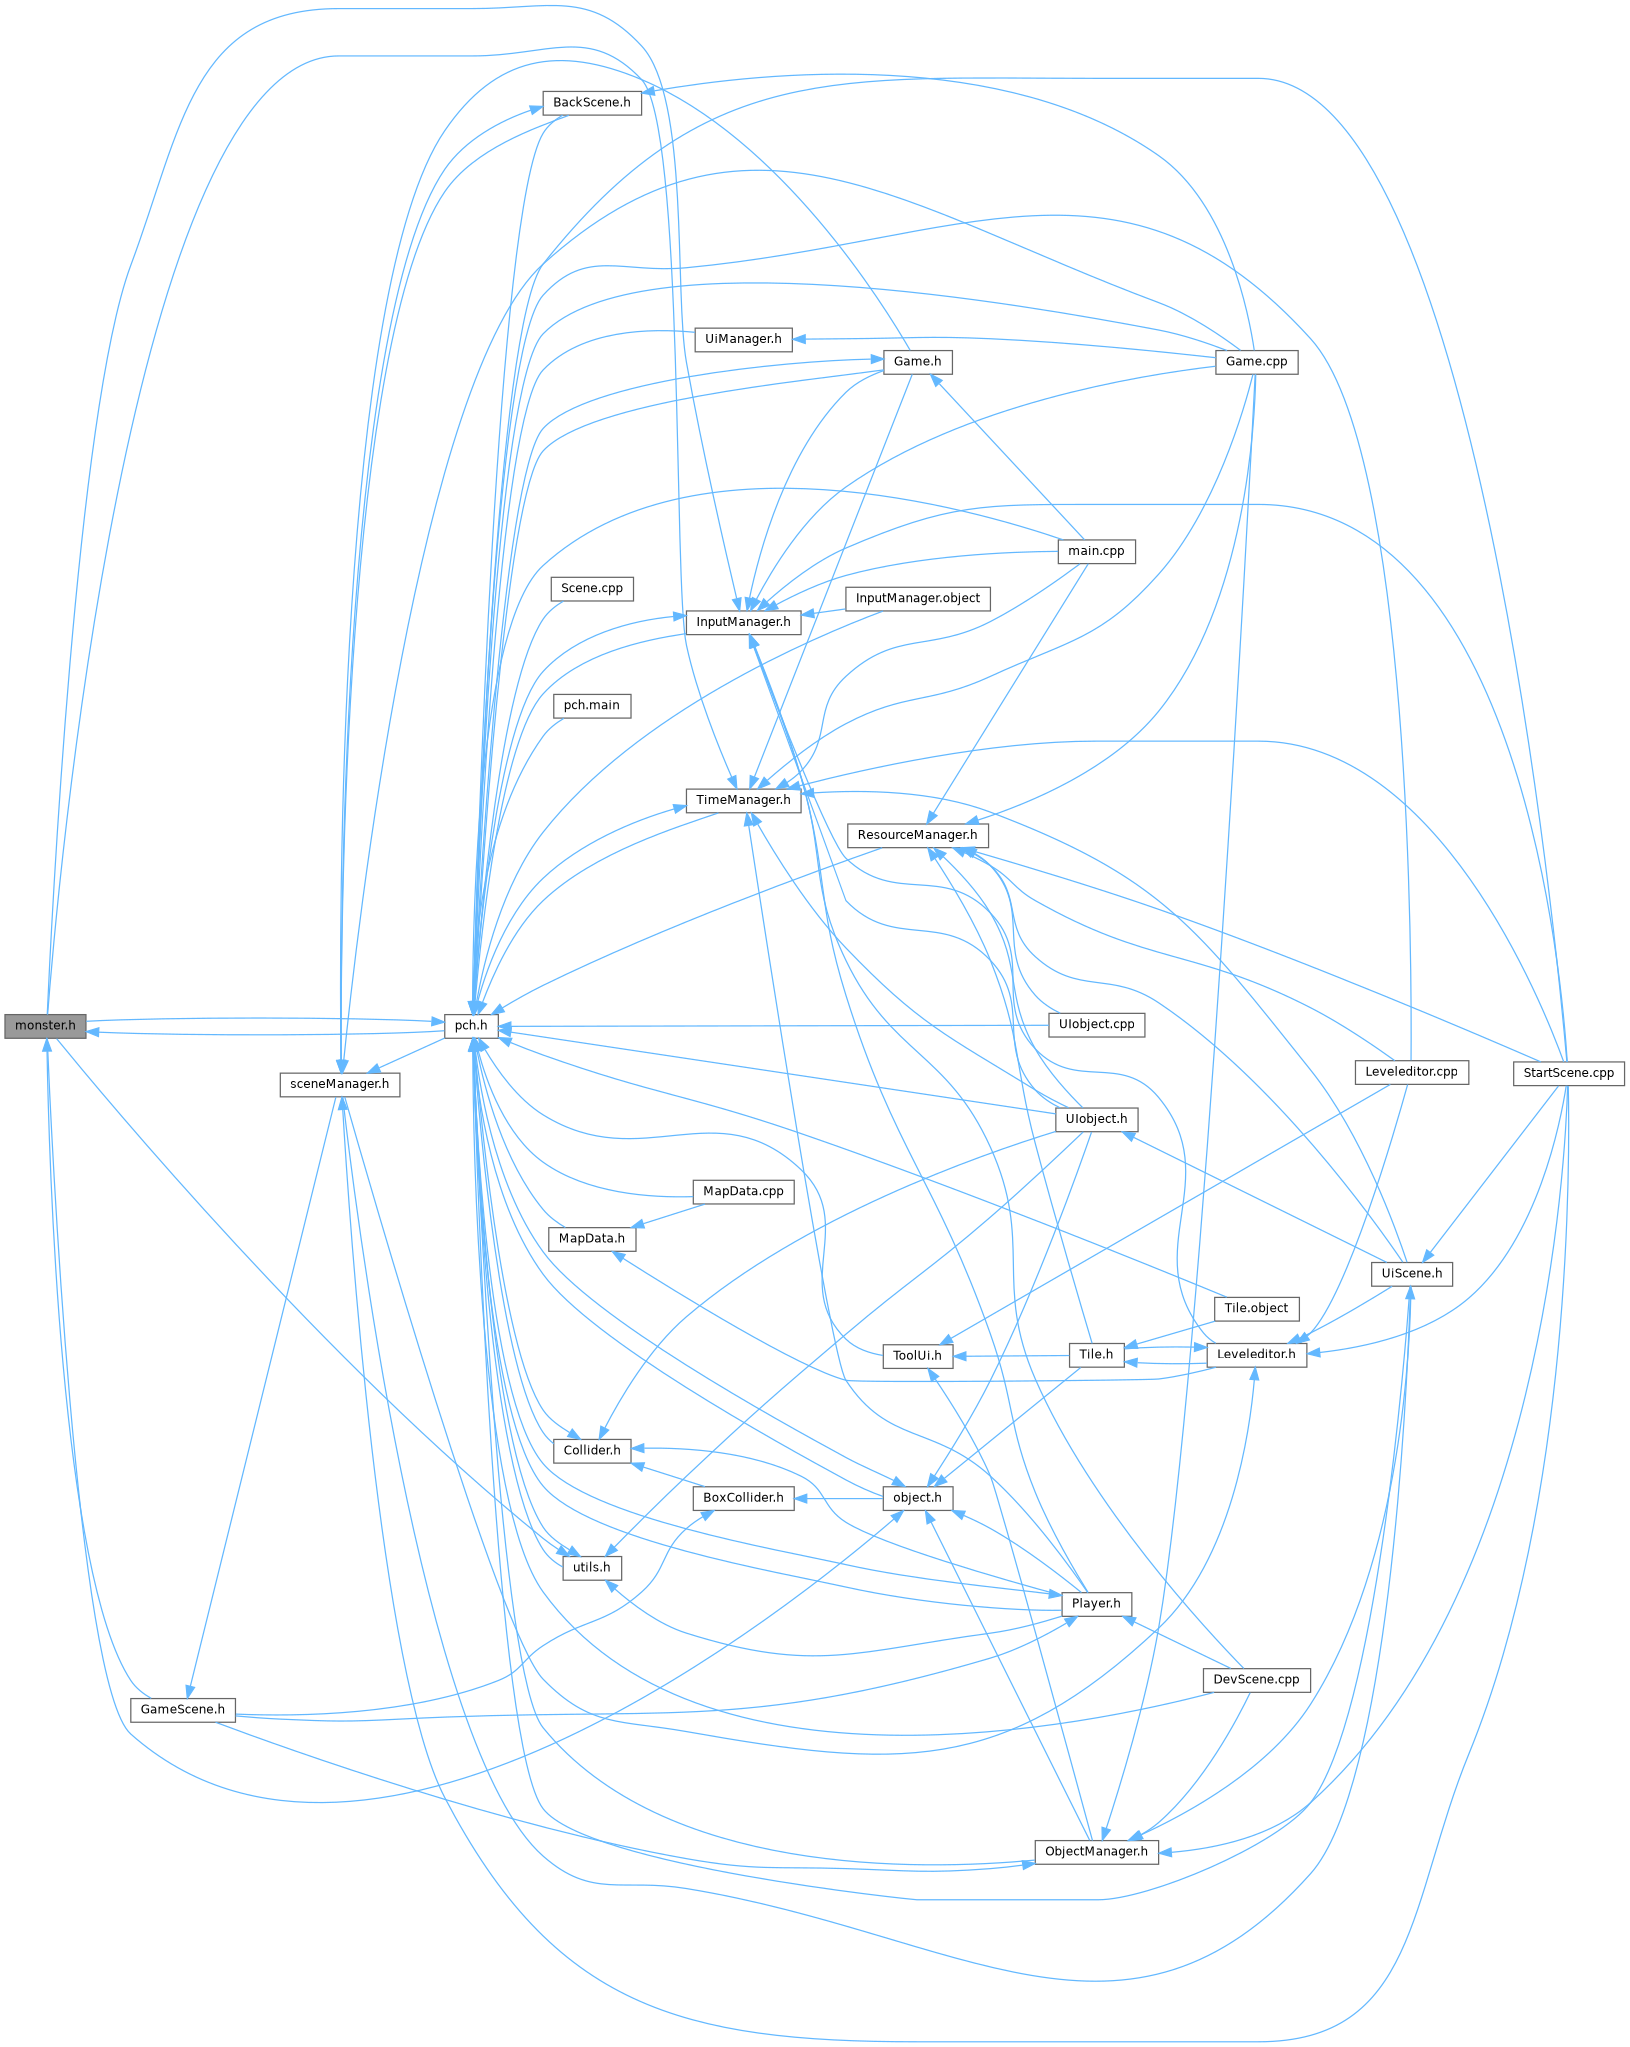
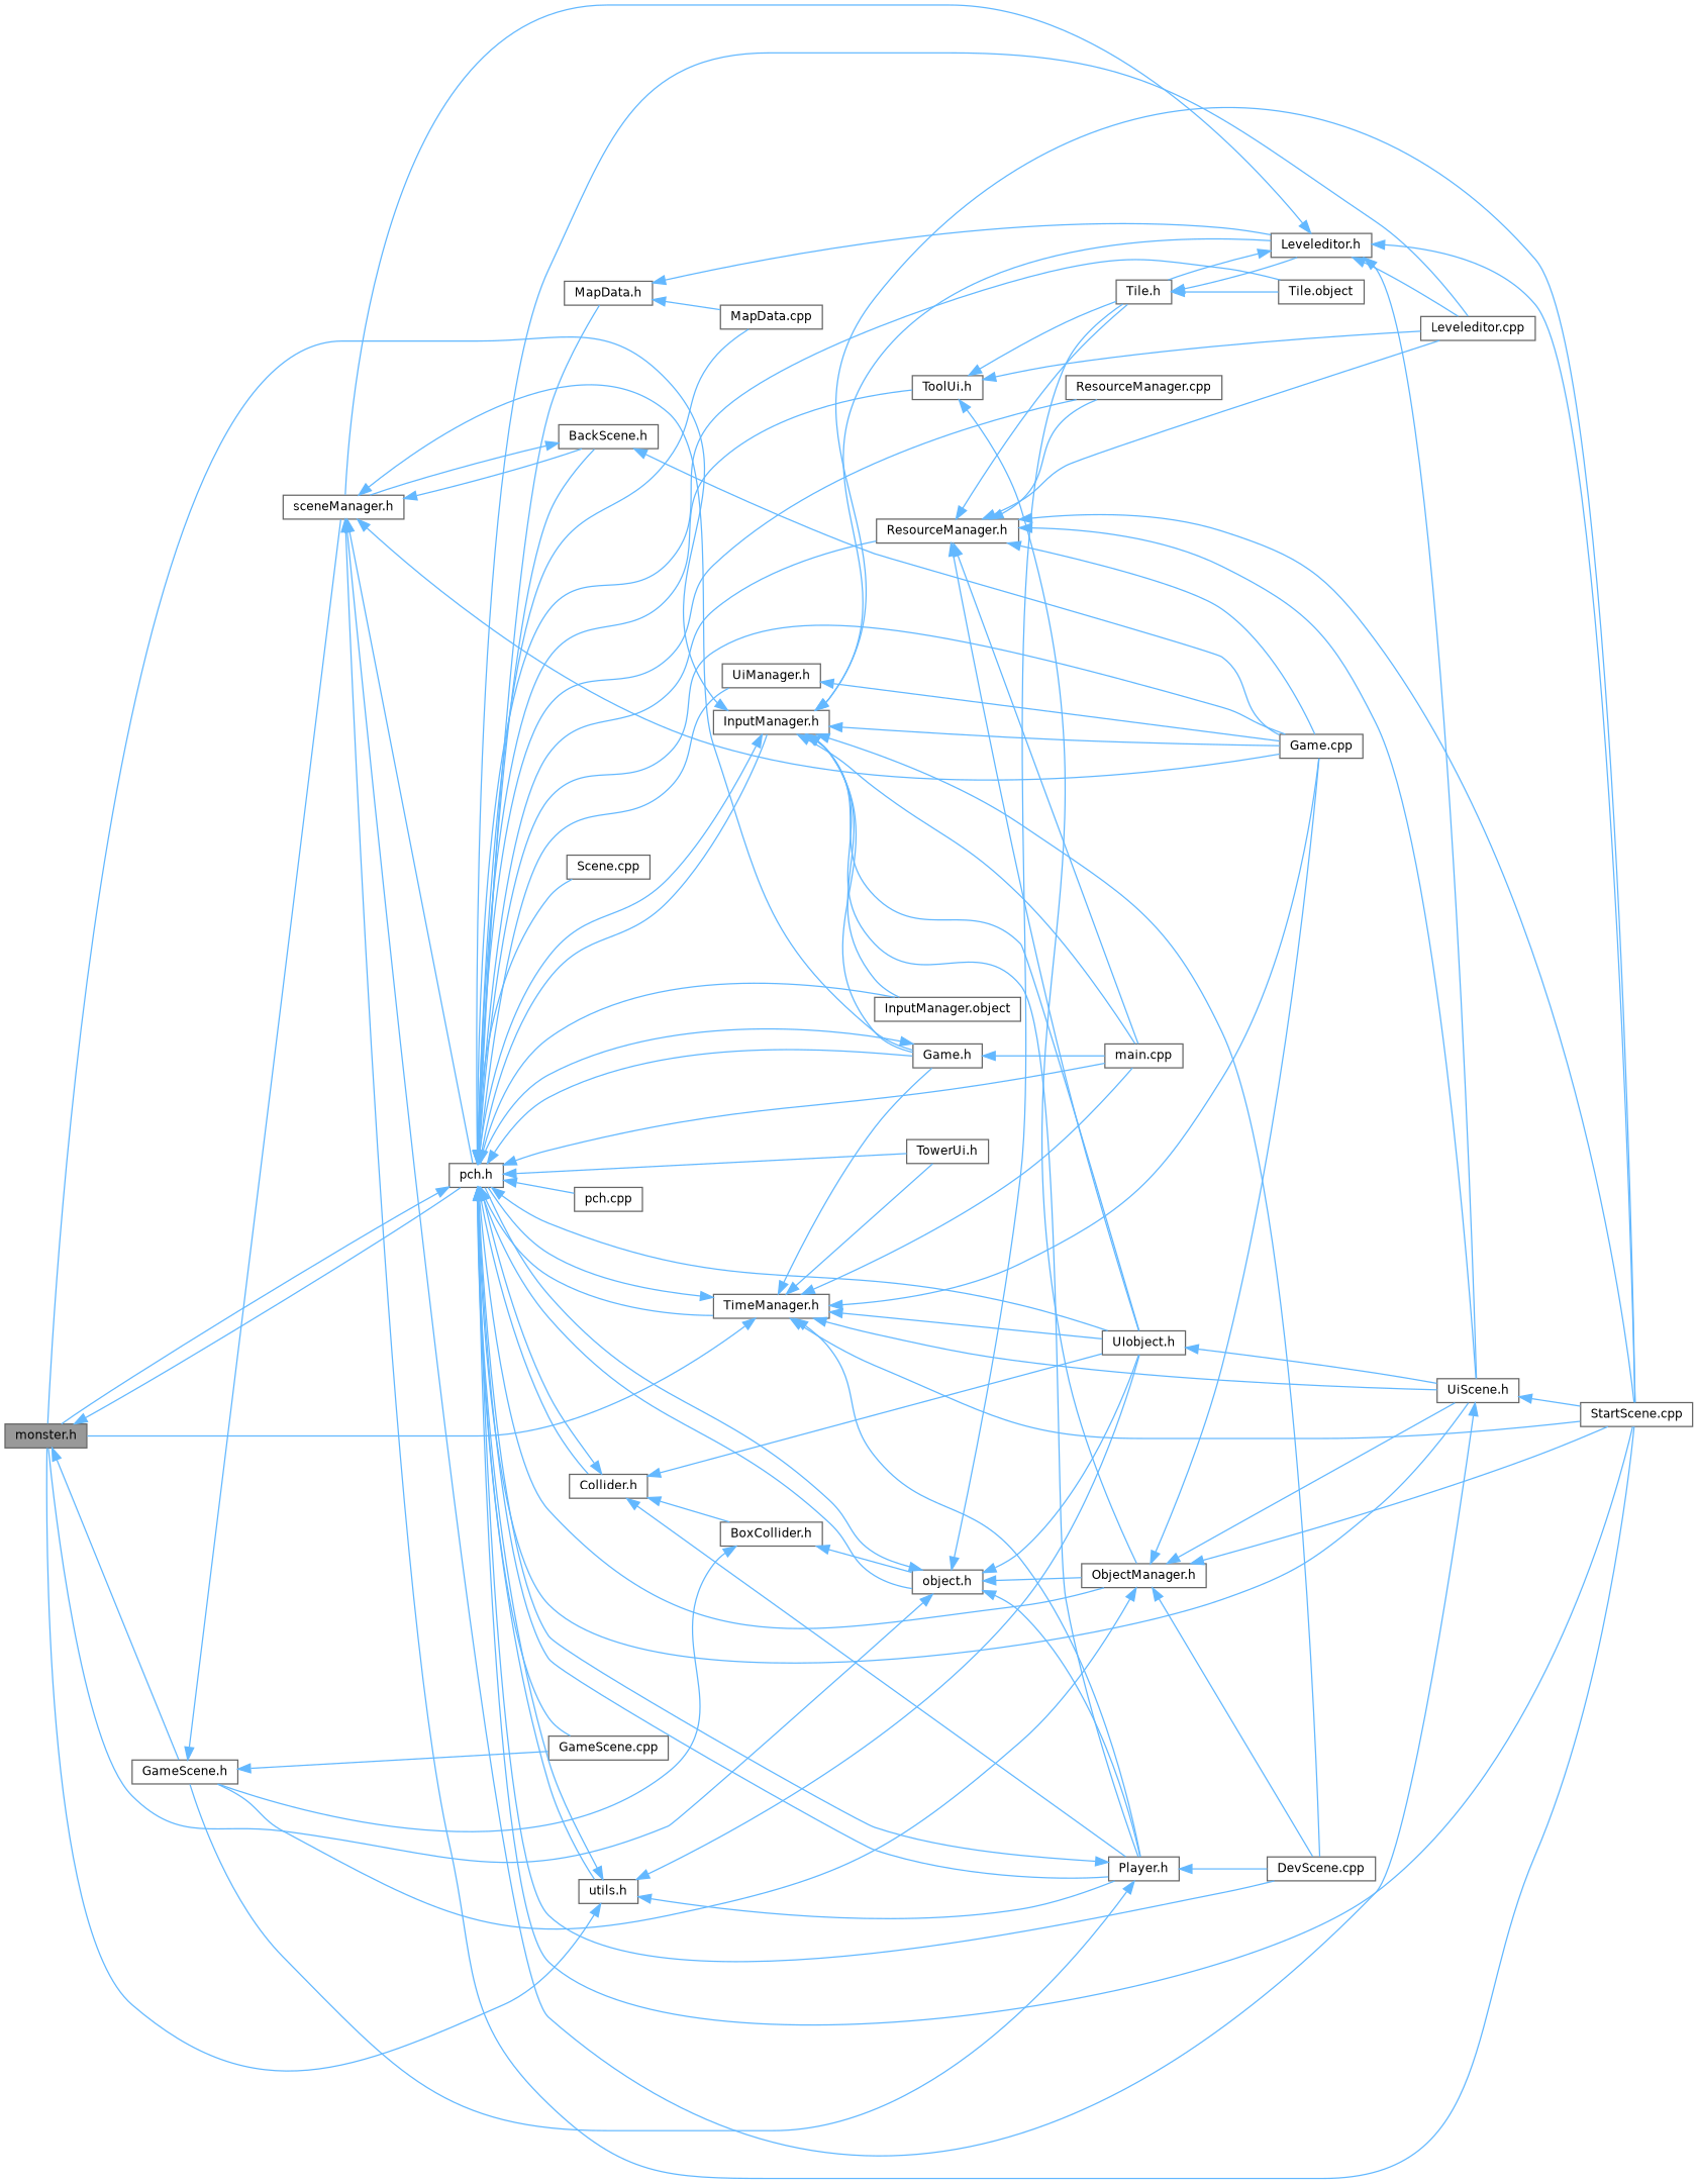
  digraph {
    rankdir=LR
    node [color=grey40 fillcolor=white fontname=Helvetica fontsize=10 shape=box style=filled]
    edge [color=steelblue1 dir=back fontname=Helvetica fontsize=10 labelfontname=Helvetica labelfontsize=10 style=solid]
    n1 [color=gray40 fillcolor=grey60 fontcolor=black height=0.2 label="monster.h" width=0.4]
    n2 [height=0.2 label="GameScene.h" width=0.4]
    n3 [height=0.2 label="pch.h" width=0.4]
+   n4 [height=0.2 label="GameScene.cpp" width=0.4]
    n5 [height=0.2 label="sceneManager.h" width=0.4]
    n6 [height=0.2 label="BackScene.h" width=0.4]
    n7 [height=0.2 label="Game.cpp" width=0.4]
    n8 [height=0.2 label="Game.h" width=0.4]
    n9 [height=0.2 label="StartScene.cpp" width=0.4]
    n10 [height=0.2 label="main.cpp" width=0.4]
    n11 [height=0.2 label="Collider.h" width=0.4]
    n12 [height=0.2 label="Player.h" width=0.4]
    n13 [height=0.2 label="DevScene.cpp" width=0.4]
    n14 [height=0.2 label="UIobject.h" width=0.4]
    n15 [height=0.2 label="UiScene.h" width=0.4]
    n16 [height=0.2 label="object.h" width=0.4]
    n17 [height=0.2 label="ObjectManager.h" width=0.4]
    n18 [height=0.2 label="Leveleditor.cpp" width=0.4]
    n19 [height=0.2 label="Tile.object" width=0.4]
    n20 [height=0.2 label="InputManager.object" width=0.4]
    n21 [height=0.2 label="InputManager.h" width=0.4]
    n22 [height=0.2 label="MapData.cpp" width=0.4]
    n23 [height=0.2 label="MapData.h" width=0.4]
-   n24 [height=0.2 label="UIobject.cpp" width=0.4]
+   n24 [height=0.2 label="ResourceManager.cpp" width=0.4]
    n25 [height=0.2 label="ResourceManager.h" width=0.4]
    n26 [height=0.2 label="Scene.cpp" width=0.4]
    n27 [height=0.2 label="TimeManager.h" width=0.4]
+   n28 [height=0.2 label="TowerUi.h" width=0.4]
    n29 [height=0.2 label="ToolUi.h" width=0.4]
    n30 [height=0.2 label="UiManager.h" width=0.4]
-   n31 [height=0.2 label="pch.main" width=0.4]
+   n31 [height=0.2 label="pch.cpp" width=0.4]
    n32 [height=0.2 label="utils.h" width=0.4]
    n33 [height=0.2 label="BoxCollider.h" width=0.4]
    n34 [height=0.2 label="Tile.h" width=0.4]
    n35 [height=0.2 label="Leveleditor.h" width=0.4]
    n1 -> n2
    n1 -> n3
+   n2 -> n4
    n2 -> n5
    n3 -> n1
+   n3 -> n4
    n3 -> n6
    n3 -> n7
    n3 -> n8
    n3 -> n9
    n3 -> n10
    n3 -> n11
    n3 -> n12
    n3 -> n13
    n3 -> n14
    n3 -> n15
    n3 -> n16
    n3 -> n17
    n3 -> n18
    n3 -> n19
    n3 -> n20
    n3 -> n21
    n3 -> n22
    n3 -> n23
    n3 -> n24
    n3 -> n25
    n3 -> n26
    n3 -> n27
+   n3 -> n28
    n3 -> n29
    n3 -> n30
    n3 -> n31
    n3 -> n32
    n5 -> n3
    n5 -> n6
    n5 -> n7
    n5 -> n8
    n5 -> n9
    n6 -> n5
    n6 -> n7
    n8 -> n3
    n8 -> n10
    n11 -> n3
    n11 -> n12
    n11 -> n14
    n11 -> n33
    n12 -> n2
    n12 -> n3
    n12 -> n13
    n14 -> n15
    n15 -> n5
    n15 -> n9
    n16 -> n1
    n16 -> n3
    n16 -> n12
    n16 -> n14
    n16 -> n17
    n16 -> n34
    n17 -> n2
    n17 -> n7
    n17 -> n9
    n17 -> n13
    n17 -> n15
    n21 -> n1
    n21 -> n3
    n21 -> n7
    n21 -> n8
    n21 -> n9
    n21 -> n10
    n21 -> n12
    n21 -> n13
    n21 -> n14
    n21 -> n20
    n21 -> n35
    n23 -> n22
    n23 -> n35
    n25 -> n7
    n25 -> n9
    n25 -> n10
    n25 -> n14
    n25 -> n15
    n25 -> n18
    n25 -> n24
    n25 -> n34
    n27 -> n1
    n27 -> n3
    n27 -> n7
    n27 -> n8
    n27 -> n9
    n27 -> n10
    n27 -> n12
    n27 -> n14
    n27 -> n15
+   n27 -> n28
    n29 -> n17
    n29 -> n18
    n29 -> n34
    n30 -> n7
    n32 -> n1
    n32 -> n3
    n32 -> n12
    n32 -> n14
    n33 -> n2
    n33 -> n16
    n34 -> n19
    n34 -> n35
    n35 -> n5
    n35 -> n9
    n35 -> n15
    n35 -> n18
    n35 -> n34
  }
